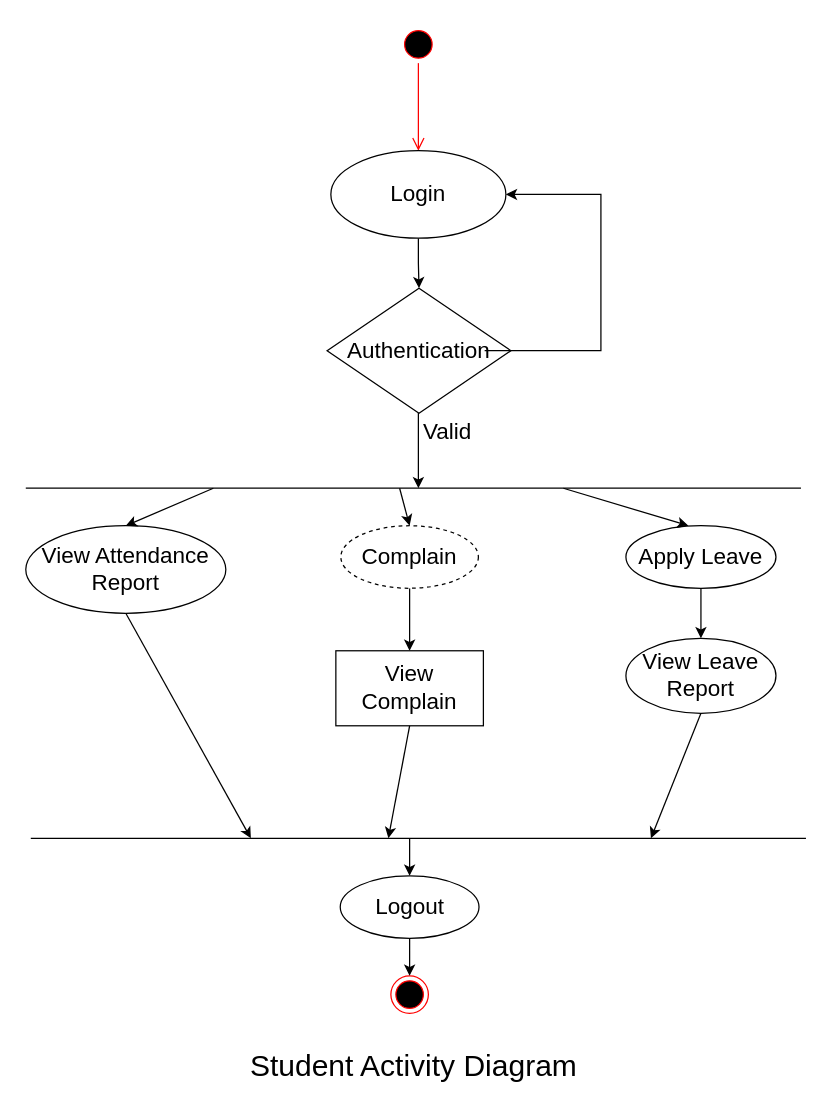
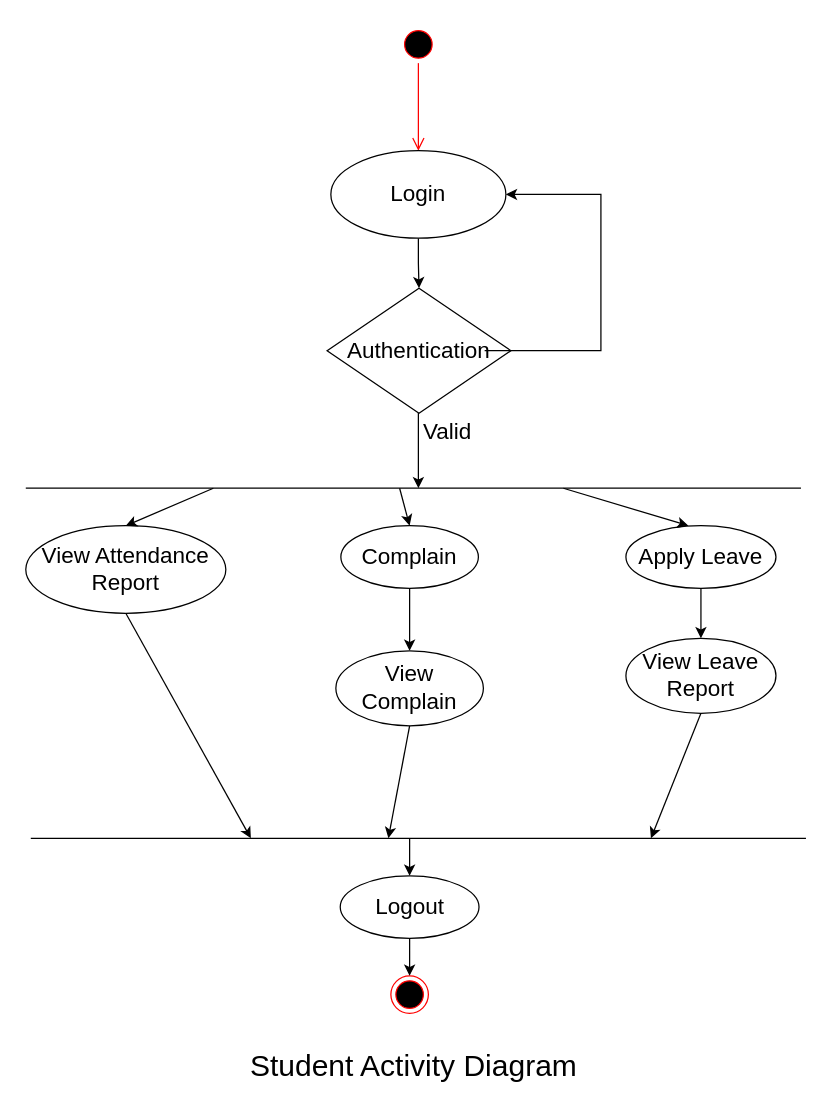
  <mxCell id="0" />
  <mxCell id="1" parent="0" />
  <mxCell id="2" value="" style="ellipse;html=1;shape=startState;fillColor=#000000;strokeColor=#ff0000;" parent="1" vertex="1"><mxGeometry x="319" width="30" height="30" as="geometry" y="20" /></mxCell>
  <mxCell id="3" value="" style="edgeStyle=orthogonalEdgeStyle;html=1;verticalAlign=bottom;endArrow=open;endSize=8;strokeColor=#ff0000;rounded=0;entryX=0.5;entryY=0;entryDx=0;entryDy=0;" parent="1" source="2" target="6" edge="1"><mxGeometry relative="1" as="geometry"><mxPoint x="334" y="110" as="targetPoint" /></mxGeometry></mxCell>
  <mxCell id="4" value="" style="ellipse;html=1;shape=endState;fillColor=#000000;strokeColor=#ff0000;" parent="1" vertex="1"><mxGeometry x="312" y="780" width="30" height="30" as="geometry" /></mxCell>
  <mxCell id="5" value="" style="edgeStyle=orthogonalEdgeStyle;rounded=0;orthogonalLoop=1;jettySize=auto;html=1;" parent="1" source="6" target="8" edge="1"><mxGeometry relative="1" as="geometry" /></mxCell>
  <mxCell id="6" value="&lt;font style=&quot;font-size: 18px;&quot;&gt;Login&lt;/font&gt;" style="ellipse;whiteSpace=wrap;html=1;" parent="1" vertex="1"><mxGeometry x="264" y="120" width="140" height="70" as="geometry" /></mxCell>
  <mxCell id="7" value="" style="edgeStyle=orthogonalEdgeStyle;rounded=0;orthogonalLoop=1;jettySize=auto;html=1;" parent="1" source="8" edge="1"><mxGeometry relative="1" as="geometry"><mxPoint x="334" y="390" as="targetPoint" /></mxGeometry></mxCell>
  <mxCell id="8" value="&lt;font style=&quot;font-size: 18px;&quot;&gt;Authentication&lt;/font&gt;" style="rhombus;whiteSpace=wrap;html=1;" parent="1" vertex="1"><mxGeometry x="261" y="230" width="147" height="100" as="geometry" /></mxCell>
  <mxCell id="9" value="" style="endArrow=none;html=1;rounded=0;" parent="1" edge="1"><mxGeometry width="50" height="50" relative="1" as="geometry"><mxPoint x="20" y="390" as="sourcePoint" /><mxPoint x="640" y="390" as="targetPoint" /></mxGeometry></mxCell>
  <mxCell id="10" value="&lt;font style=&quot;font-size: 18px;&quot;&gt;View Attendance Report&lt;/font&gt;" style="ellipse;whiteSpace=wrap;html=1;" parent="1" vertex="1"><mxGeometry x="20" y="420" width="160" height="70" as="geometry" /></mxCell>
  <mxCell id="11" value="" style="edgeStyle=orthogonalEdgeStyle;rounded=0;orthogonalLoop=1;jettySize=auto;html=1;" parent="1" source="12" target="15" edge="1"><mxGeometry relative="1" as="geometry" /></mxCell>
- <mxCell id="12" value="&lt;font style=&quot;font-size: 18px;&quot;&gt;Complain&lt;/font&gt;" style="ellipse;whiteSpace=wrap;html=1;dashed=1;" parent="1" vertex="1"><mxGeometry x="272" y="420" width="110" height="50" as="geometry" /></mxCell>
+ <mxCell id="12" value="&lt;font style=&quot;font-size: 18px;&quot;&gt;Complain&lt;/font&gt;" style="ellipse;whiteSpace=wrap;html=1;" parent="1" vertex="1"><mxGeometry x="272" y="420" width="110" height="50" as="geometry" /></mxCell>
  <mxCell id="13" value="&lt;font style=&quot;font-size: 18px;&quot;&gt;Apply Leave&lt;/font&gt;" style="ellipse;whiteSpace=wrap;html=1;" parent="1" vertex="1"><mxGeometry x="500" y="420" width="120" height="50" as="geometry" /></mxCell>
  <mxCell id="14" value="&lt;font style=&quot;font-size: 18px;&quot;&gt;View Leave Report&lt;/font&gt;" style="ellipse;whiteSpace=wrap;html=1;" parent="1" vertex="1"><mxGeometry x="500" y="510" width="120" height="60" as="geometry" /></mxCell>
- <mxCell id="15" value="&lt;font style=&quot;font-size: 18px;&quot;&gt;View Complain&lt;/font&gt;" style="whiteSpace=wrap;html=1;rounded=0;" parent="1" vertex="1"><mxGeometry x="268" y="520" width="118" height="60" as="geometry" /></mxCell>
+ <mxCell id="15" value="&lt;font style=&quot;font-size: 18px;&quot;&gt;View Complain&lt;/font&gt;" style="ellipse;whiteSpace=wrap;html=1;" parent="1" vertex="1"><mxGeometry x="268" y="520" width="118" height="60" as="geometry" /></mxCell>
  <mxCell id="16" value="" style="endArrow=classic;html=1;rounded=0;entryX=1;entryY=0.5;entryDx=0;entryDy=0;" parent="1" target="6" edge="1"><mxGeometry width="50" height="50" relative="1" as="geometry"><mxPoint x="387" y="280" as="sourcePoint" /><mxPoint x="480" y="160" as="targetPoint" /><Array as="points"><mxPoint x="480" y="280" /><mxPoint x="480" y="155" /></Array></mxGeometry></mxCell>
  <mxCell id="17" value="&lt;font style=&quot;font-size: 18px;&quot;&gt;Valid&lt;/font&gt;" style="text;html=1;align=center;verticalAlign=middle;resizable=0;points=[];autosize=1;strokeColor=none;fillColor=none;" parent="1" vertex="1"><mxGeometry x="327" y="325" width="60" height="40" as="geometry" /></mxCell>
  <mxCell id="18" value="" style="endArrow=none;html=1;rounded=0;" parent="1" edge="1"><mxGeometry width="50" height="50" relative="1" as="geometry"><mxPoint x="24" y="670" as="sourcePoint" /><mxPoint x="644" y="670" as="targetPoint" /></mxGeometry></mxCell>
  <mxCell id="19" value="" style="endArrow=classic;html=1;rounded=0;" parent="1" edge="1"><mxGeometry width="50" height="50" relative="1" as="geometry"><mxPoint x="170" y="390" as="sourcePoint" /><mxPoint x="100" y="420" as="targetPoint" /><Array as="points"><mxPoint x="100" y="420" /></Array></mxGeometry></mxCell>
  <mxCell id="20" value="" style="endArrow=classic;html=1;rounded=0;entryX=0.5;entryY=0;entryDx=0;entryDy=0;" parent="1" target="12" edge="1"><mxGeometry width="50" height="50" relative="1" as="geometry"><mxPoint x="319" y="390" as="sourcePoint" /><mxPoint x="329" y="440" as="targetPoint" /><Array as="points" /></mxGeometry></mxCell>
  <mxCell id="21" value="" style="endArrow=classic;html=1;rounded=0;" parent="1" edge="1"><mxGeometry width="50" height="50" relative="1" as="geometry"><mxPoint x="450" y="390" as="sourcePoint" /><mxPoint x="550" y="420" as="targetPoint" /></mxGeometry></mxCell>
  <mxCell id="22" value="" style="endArrow=classic;html=1;rounded=0;exitX=0.5;exitY=1;exitDx=0;exitDy=0;" parent="1" source="10" edge="1"><mxGeometry width="50" height="50" relative="1" as="geometry"><mxPoint x="90" y="590" as="sourcePoint" /><mxPoint x="200" y="670" as="targetPoint" /></mxGeometry></mxCell>
  <mxCell id="23" value="" style="endArrow=classic;html=1;rounded=0;exitX=0.5;exitY=1;exitDx=0;exitDy=0;" parent="1" source="15" edge="1"><mxGeometry width="50" height="50" relative="1" as="geometry"><mxPoint x="310" y="600" as="sourcePoint" /><mxPoint x="310" y="670" as="targetPoint" /></mxGeometry></mxCell>
  <mxCell id="24" value="" style="endArrow=classic;html=1;rounded=0;exitX=0.5;exitY=1;exitDx=0;exitDy=0;" parent="1" source="14" edge="1"><mxGeometry width="50" height="50" relative="1" as="geometry"><mxPoint x="540" y="580" as="sourcePoint" /><mxPoint x="520" y="670" as="targetPoint" /></mxGeometry></mxCell>
  <mxCell id="25" value="" style="edgeStyle=orthogonalEdgeStyle;rounded=0;orthogonalLoop=1;jettySize=auto;html=1;" parent="1" source="26" target="4" edge="1"><mxGeometry relative="1" as="geometry" /></mxCell>
  <mxCell id="26" value="&lt;font style=&quot;font-size: 18px;&quot;&gt;Logout&lt;/font&gt;" style="ellipse;whiteSpace=wrap;html=1;" parent="1" vertex="1"><mxGeometry x="271.5" y="700" width="111" height="50" as="geometry" /></mxCell>
  <mxCell id="27" value="" style="endArrow=classic;html=1;rounded=0;entryX=0.5;entryY=0;entryDx=0;entryDy=0;" parent="1" target="26" edge="1"><mxGeometry width="50" height="50" relative="1" as="geometry"><mxPoint x="327" y="670" as="sourcePoint" /><mxPoint x="360" y="550" as="targetPoint" /></mxGeometry></mxCell>
  <mxCell id="28" value="&lt;font style=&quot;font-size: 24px;&quot;&gt;Student Activity Diagram&lt;/font&gt;" style="text;html=1;align=center;verticalAlign=middle;resizable=0;points=[];autosize=1;strokeColor=none;fillColor=none;" parent="1" vertex="1"><mxGeometry x="190" y="833" width="280" height="40" as="geometry" /></mxCell>
  <mxCell id="29" value="" style="endArrow=classic;html=1;rounded=0;exitX=0.5;exitY=1;exitDx=0;exitDy=0;entryX=0.5;entryY=0;entryDx=0;entryDy=0;" parent="1" source="13" target="14" edge="1"><mxGeometry width="50" height="50" relative="1" as="geometry"><mxPoint x="310" y="540" as="sourcePoint" /><mxPoint x="360" y="490" as="targetPoint" /></mxGeometry></mxCell>
